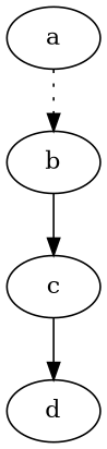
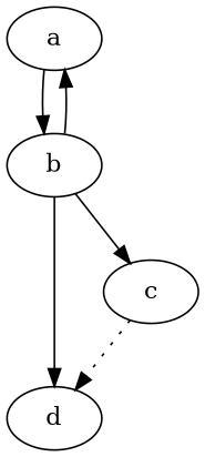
  digraph {
    edge [style=solid weight=1]
    a
    b
    d
    c
-   a -> b [style=dotted weight=10]
+   a -> b [weight=10]
+   b -> a [weight=5]
+   b -> d [weight=3]
    b -> c
-   c -> d
+   c -> d [style=dotted]
  }
